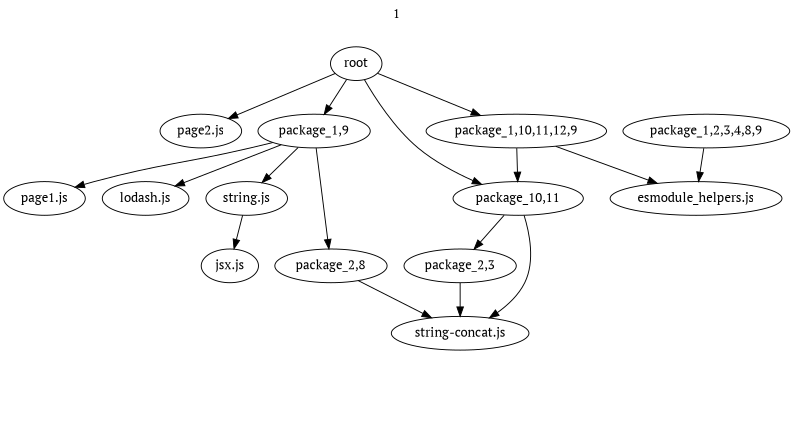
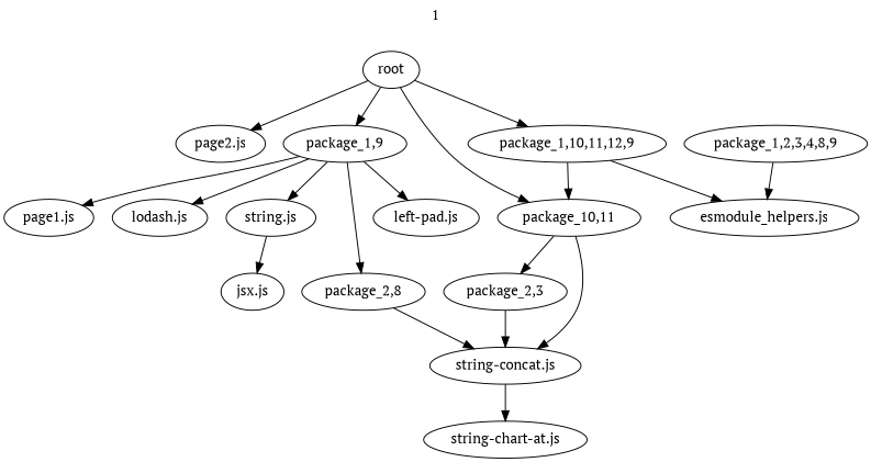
  digraph {
    fontname="PT Serif"
    label=1
    labelloc=t
    node [fontname="PT Serif"]
    edge [fontname="PT Serif"]
    root
    "page2.js"
    "package_1,9"
    "package_10,11"
    "package_1,10,11,12,9"
    "page1.js"
    "lodash.js"
    n8 [label="string.js"]
    "package_2,8"
+   "left-pad.js"
    "package_2,3"
    "string-concat.js"
    "esmodule_helpers.js"
    "jsx.js"
+   "string-chart-at.js"
    "package_1,2,3,4,8,9"
    root -> "page2.js"
    root -> "package_1,9"
    root -> "package_10,11"
    root -> "package_1,10,11,12,9"
    "package_1,9" -> "page1.js"
    "package_1,9" -> "lodash.js"
    "package_1,9" -> n8
    "package_1,9" -> "package_2,8"
+   "package_1,9" -> "left-pad.js"
    "package_10,11" -> "package_2,3"
    "package_10,11" -> "string-concat.js"
    "package_1,10,11,12,9" -> "package_10,11"
    "package_1,10,11,12,9" -> "esmodule_helpers.js"
    n8 -> "jsx.js"
    "package_2,8" -> "string-concat.js"
    "package_2,3" -> "string-concat.js"
+   "string-concat.js" -> "string-chart-at.js"
    "package_1,2,3,4,8,9" -> "esmodule_helpers.js"
  }
